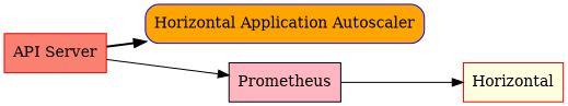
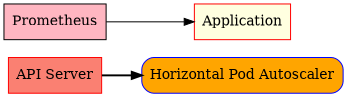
  digraph {
    rankdir=LR
    node [color=red shape=box style=filled]
    edge [style=solid]
-   "Horizontal Pod Autoscaler" [color=blue fillcolor=orange style="rounded,filled" label="Horizontal Application Autoscaler"]
+   "Horizontal Pod Autoscaler" [color=blue fillcolor=orange style="rounded,filled"]
    "API Server" [fillcolor=salmon]
    Prometheus [color=black fillcolor=lightpink]
-   Application [fillcolor=lightyellow label=Horizontal]
+   Application [fillcolor=lightyellow]
    "API Server" -> "Horizontal Pod Autoscaler" [style=bold]
-   "API Server" -> Prometheus
    Prometheus -> Application
  }
